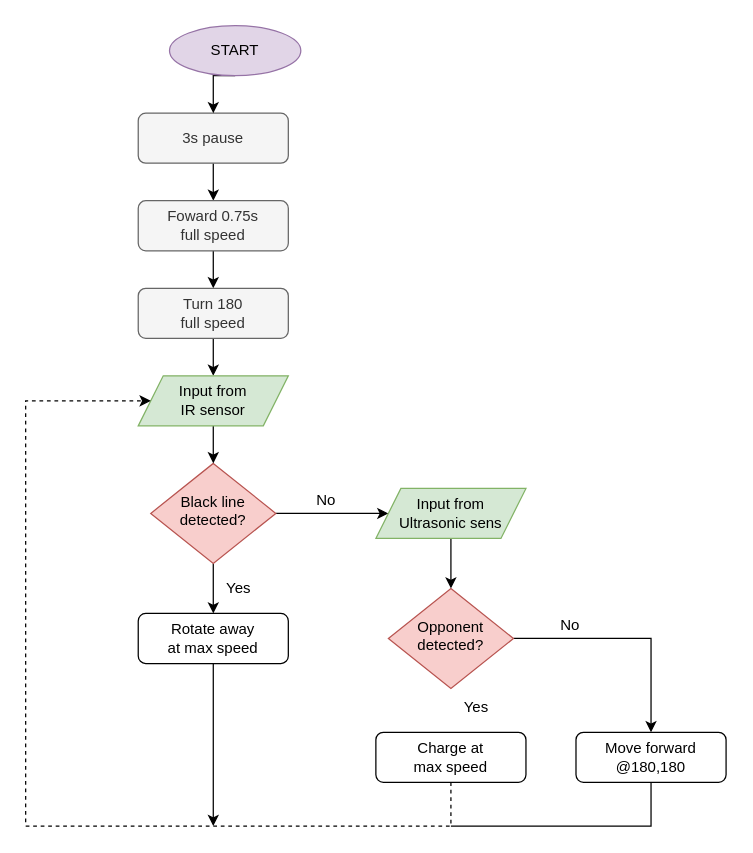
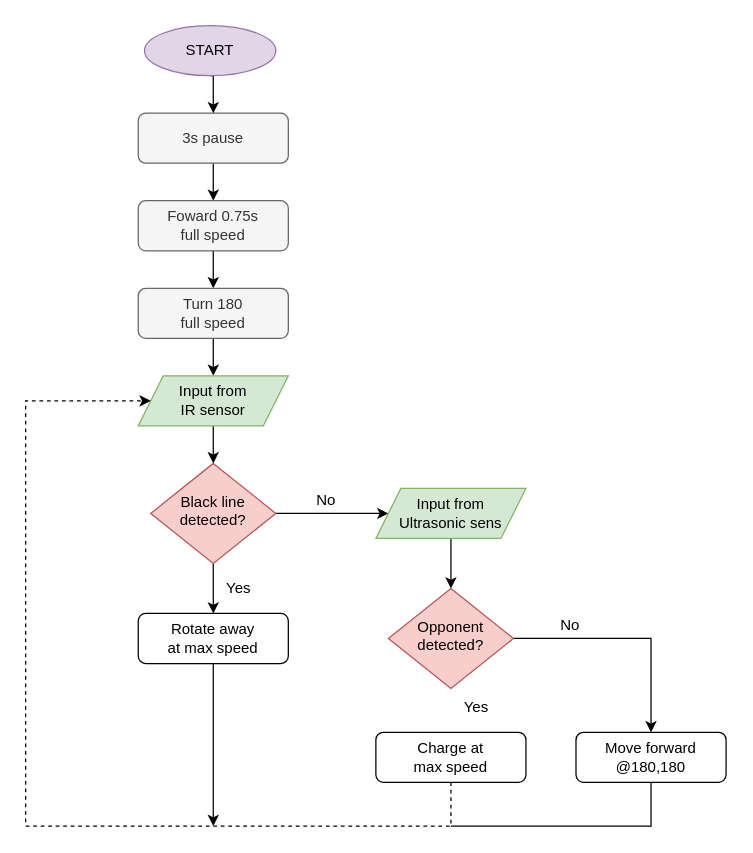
  <mxCell id="0" />
  <mxCell id="1" parent="0" />
  <mxCell id="2" style="edgeStyle=orthogonalEdgeStyle;rounded=0;orthogonalLoop=1;jettySize=auto;html=1;exitX=0.5;exitY=1;exitDx=0;exitDy=0;entryX=0.5;entryY=0;entryDx=0;entryDy=0;" edge="1" parent="1" source="3" target="8"><mxGeometry relative="1" as="geometry" /></mxCell>
  <mxCell id="3" value="&lt;div&gt;3s pause&lt;/div&gt;" style="rounded=1;whiteSpace=wrap;html=1;fontSize=12;glass=0;strokeWidth=1;shadow=0;fillColor=#f5f5f5;fontColor=#333333;strokeColor=#666666;" parent="1" vertex="1"><mxGeometry x="110" y="90" width="120" height="40" as="geometry" /></mxCell>
  <mxCell id="4" style="edgeStyle=orthogonalEdgeStyle;rounded=0;orthogonalLoop=1;jettySize=auto;html=1;exitX=1;exitY=0.5;exitDx=0;exitDy=0;" edge="1" parent="1" source="6" target="20"><mxGeometry relative="1" as="geometry" /></mxCell>
  <mxCell id="5" style="edgeStyle=orthogonalEdgeStyle;rounded=0;orthogonalLoop=1;jettySize=auto;html=1;exitX=0.5;exitY=1;exitDx=0;exitDy=0;entryX=0.5;entryY=0;entryDx=0;entryDy=0;" edge="1" parent="1" source="6" target="12"><mxGeometry relative="1" as="geometry" /></mxCell>
  <mxCell id="6" value="Black line&lt;br&gt;detected?" style="rhombus;whiteSpace=wrap;html=1;shadow=0;fontFamily=Helvetica;fontSize=12;align=center;strokeWidth=1;spacing=6;spacingTop=-4;fillColor=#f8cecc;strokeColor=#b85450;" parent="1" vertex="1"><mxGeometry x="120" y="370" width="100" height="80" as="geometry" /></mxCell>
  <mxCell id="7" style="edgeStyle=orthogonalEdgeStyle;rounded=0;orthogonalLoop=1;jettySize=auto;html=1;exitX=0.5;exitY=1;exitDx=0;exitDy=0;" edge="1" parent="1" source="8" target="16"><mxGeometry relative="1" as="geometry" /></mxCell>
  <mxCell id="8" value="Foward 0.75s&lt;br&gt;full speed" style="rounded=1;whiteSpace=wrap;html=1;fontSize=12;glass=0;strokeWidth=1;shadow=0;fillColor=#f5f5f5;fontColor=#333333;strokeColor=#666666;" parent="1" vertex="1"><mxGeometry x="110" y="160" width="120" height="40" as="geometry" /></mxCell>
  <mxCell id="9" style="edgeStyle=orthogonalEdgeStyle;rounded=0;orthogonalLoop=1;jettySize=auto;html=1;exitX=1;exitY=0.5;exitDx=0;exitDy=0;entryX=0.5;entryY=0;entryDx=0;entryDy=0;" edge="1" parent="1" source="10" target="24"><mxGeometry relative="1" as="geometry"><mxPoint x="520" y="580" as="targetPoint" /><Array as="points"><mxPoint x="520" y="510" /></Array></mxGeometry></mxCell>
  <mxCell id="10" value="Opponent&lt;br&gt;detected?" style="rhombus;whiteSpace=wrap;html=1;shadow=0;fontFamily=Helvetica;fontSize=12;align=center;strokeWidth=1;spacing=6;spacingTop=-4;fillColor=#f8cecc;strokeColor=#b85450;" parent="1" vertex="1"><mxGeometry x="310" y="470" width="100" height="80" as="geometry" /></mxCell>
  <mxCell id="11" style="edgeStyle=orthogonalEdgeStyle;rounded=0;orthogonalLoop=1;jettySize=auto;html=1;exitX=0.5;exitY=1;exitDx=0;exitDy=0;" edge="1" parent="1" source="12"><mxGeometry relative="1" as="geometry"><mxPoint x="170" y="660" as="targetPoint" /></mxGeometry></mxCell>
  <mxCell id="12" value="Rotate away&lt;br&gt;at max speed" style="rounded=1;whiteSpace=wrap;html=1;fontSize=12;glass=0;strokeWidth=1;shadow=0;" parent="1" vertex="1"><mxGeometry x="110" y="490" width="120" height="40" as="geometry" /></mxCell>
  <mxCell id="13" style="edgeStyle=orthogonalEdgeStyle;rounded=0;orthogonalLoop=1;jettySize=auto;html=1;exitX=0.5;exitY=1;exitDx=0;exitDy=0;entryX=0.5;entryY=0;entryDx=0;entryDy=0;" edge="1" parent="1" source="14" target="3"><mxGeometry relative="1" as="geometry" /></mxCell>
- <mxCell id="14" value="START" style="ellipse;whiteSpace=wrap;html=1;fillColor=#e1d5e7;strokeColor=#9673a6;" vertex="1" parent="1"><mxGeometry x="135" y="20" width="105" height="40" as="geometry" /></mxCell>
+ <mxCell id="14" value="START" style="ellipse;whiteSpace=wrap;html=1;fillColor=#e1d5e7;strokeColor=#9673a6;" vertex="1" parent="1"><mxGeometry x="115" y="20" width="105" height="40" as="geometry" /></mxCell>
  <mxCell id="15" style="edgeStyle=orthogonalEdgeStyle;rounded=0;orthogonalLoop=1;jettySize=auto;html=1;exitX=0.5;exitY=1;exitDx=0;exitDy=0;entryX=0.5;entryY=0;entryDx=0;entryDy=0;" edge="1" parent="1" source="16" target="18"><mxGeometry relative="1" as="geometry" /></mxCell>
  <mxCell id="16" value="&lt;div&gt;Turn 180&lt;/div&gt;&lt;div&gt;full speed&lt;br&gt;&lt;/div&gt;" style="rounded=1;whiteSpace=wrap;html=1;fontSize=12;glass=0;strokeWidth=1;shadow=0;fillColor=#f5f5f5;fontColor=#333333;strokeColor=#666666;" vertex="1" parent="1"><mxGeometry x="110" y="230" width="120" height="40" as="geometry" /></mxCell>
  <mxCell id="17" style="edgeStyle=orthogonalEdgeStyle;rounded=0;orthogonalLoop=1;jettySize=auto;html=1;exitX=0.5;exitY=1;exitDx=0;exitDy=0;entryX=0.5;entryY=0;entryDx=0;entryDy=0;" edge="1" parent="1" source="18" target="6"><mxGeometry relative="1" as="geometry" /></mxCell>
  <mxCell id="18" value="Input from &lt;br&gt;IR sensor" style="shape=parallelogram;perimeter=parallelogramPerimeter;whiteSpace=wrap;html=1;fixedSize=1;fillColor=#d5e8d4;strokeColor=#82b366;" vertex="1" parent="1"><mxGeometry x="110" y="300" width="120" height="40" as="geometry" /></mxCell>
  <mxCell id="19" style="edgeStyle=orthogonalEdgeStyle;rounded=0;orthogonalLoop=1;jettySize=auto;html=1;exitX=0.5;exitY=1;exitDx=0;exitDy=0;" edge="1" parent="1" source="20" target="10"><mxGeometry relative="1" as="geometry" /></mxCell>
  <mxCell id="20" value="Input from&lt;br&gt;Ultrasonic sens" style="shape=parallelogram;perimeter=parallelogramPerimeter;whiteSpace=wrap;html=1;fixedSize=1;fillColor=#d5e8d4;strokeColor=#82b366;" vertex="1" parent="1"><mxGeometry x="300" y="390" width="120" height="40" as="geometry" /></mxCell>
  <mxCell id="21" value="Yes" style="text;html=1;align=center;verticalAlign=middle;resizable=0;points=[];autosize=1;strokeColor=none;fillColor=none;" vertex="1" parent="1"><mxGeometry x="170" y="460" width="40" height="20" as="geometry" /></mxCell>
  <mxCell id="22" value="No" style="text;html=1;align=center;verticalAlign=middle;resizable=0;points=[];autosize=1;strokeColor=none;fillColor=none;" vertex="1" parent="1"><mxGeometry x="245" y="390" width="30" height="20" as="geometry" /></mxCell>
  <mxCell id="23" style="edgeStyle=orthogonalEdgeStyle;rounded=0;orthogonalLoop=1;jettySize=auto;html=1;exitX=0.5;exitY=1;exitDx=0;exitDy=0;strokeColor=default;endArrow=none;endFill=0;" edge="1" parent="1" source="24"><mxGeometry relative="1" as="geometry"><mxPoint x="360" y="660" as="targetPoint" /><Array as="points"><mxPoint x="520" y="660" /></Array></mxGeometry></mxCell>
  <mxCell id="24" value="Move forward&lt;br&gt;@180,180" style="rounded=1;whiteSpace=wrap;html=1;fontSize=12;glass=0;strokeWidth=1;shadow=0;" vertex="1" parent="1"><mxGeometry x="460" y="585" width="120" height="40" as="geometry" /></mxCell>
  <mxCell id="25" style="edgeStyle=orthogonalEdgeStyle;rounded=0;orthogonalLoop=1;jettySize=auto;html=1;exitX=0.5;exitY=1;exitDx=0;exitDy=0;entryX=0;entryY=0.5;entryDx=0;entryDy=0;dashed=1;" edge="1" parent="1" source="26" target="18"><mxGeometry relative="1" as="geometry"><mxPoint x="10" y="320" as="targetPoint" /><Array as="points"><mxPoint x="360" y="660" /><mxPoint x="20" y="660" /><mxPoint x="20" y="320" /></Array></mxGeometry></mxCell>
  <mxCell id="26" value="Charge at&lt;br&gt;max speed" style="rounded=1;whiteSpace=wrap;html=1;fontSize=12;glass=0;strokeWidth=1;shadow=0;" vertex="1" parent="1"><mxGeometry x="300" y="585" width="120" height="40" as="geometry" /></mxCell>
  <mxCell id="27" value="Yes" style="text;html=1;align=center;verticalAlign=middle;resizable=0;points=[];autosize=1;strokeColor=none;fillColor=none;" vertex="1" parent="1"><mxGeometry x="360" y="555" width="40" height="20" as="geometry" /></mxCell>
  <mxCell id="28" value="No" style="text;html=1;align=center;verticalAlign=middle;resizable=0;points=[];autosize=1;strokeColor=none;fillColor=none;" vertex="1" parent="1"><mxGeometry x="440" y="490" width="30" height="20" as="geometry" /></mxCell>
